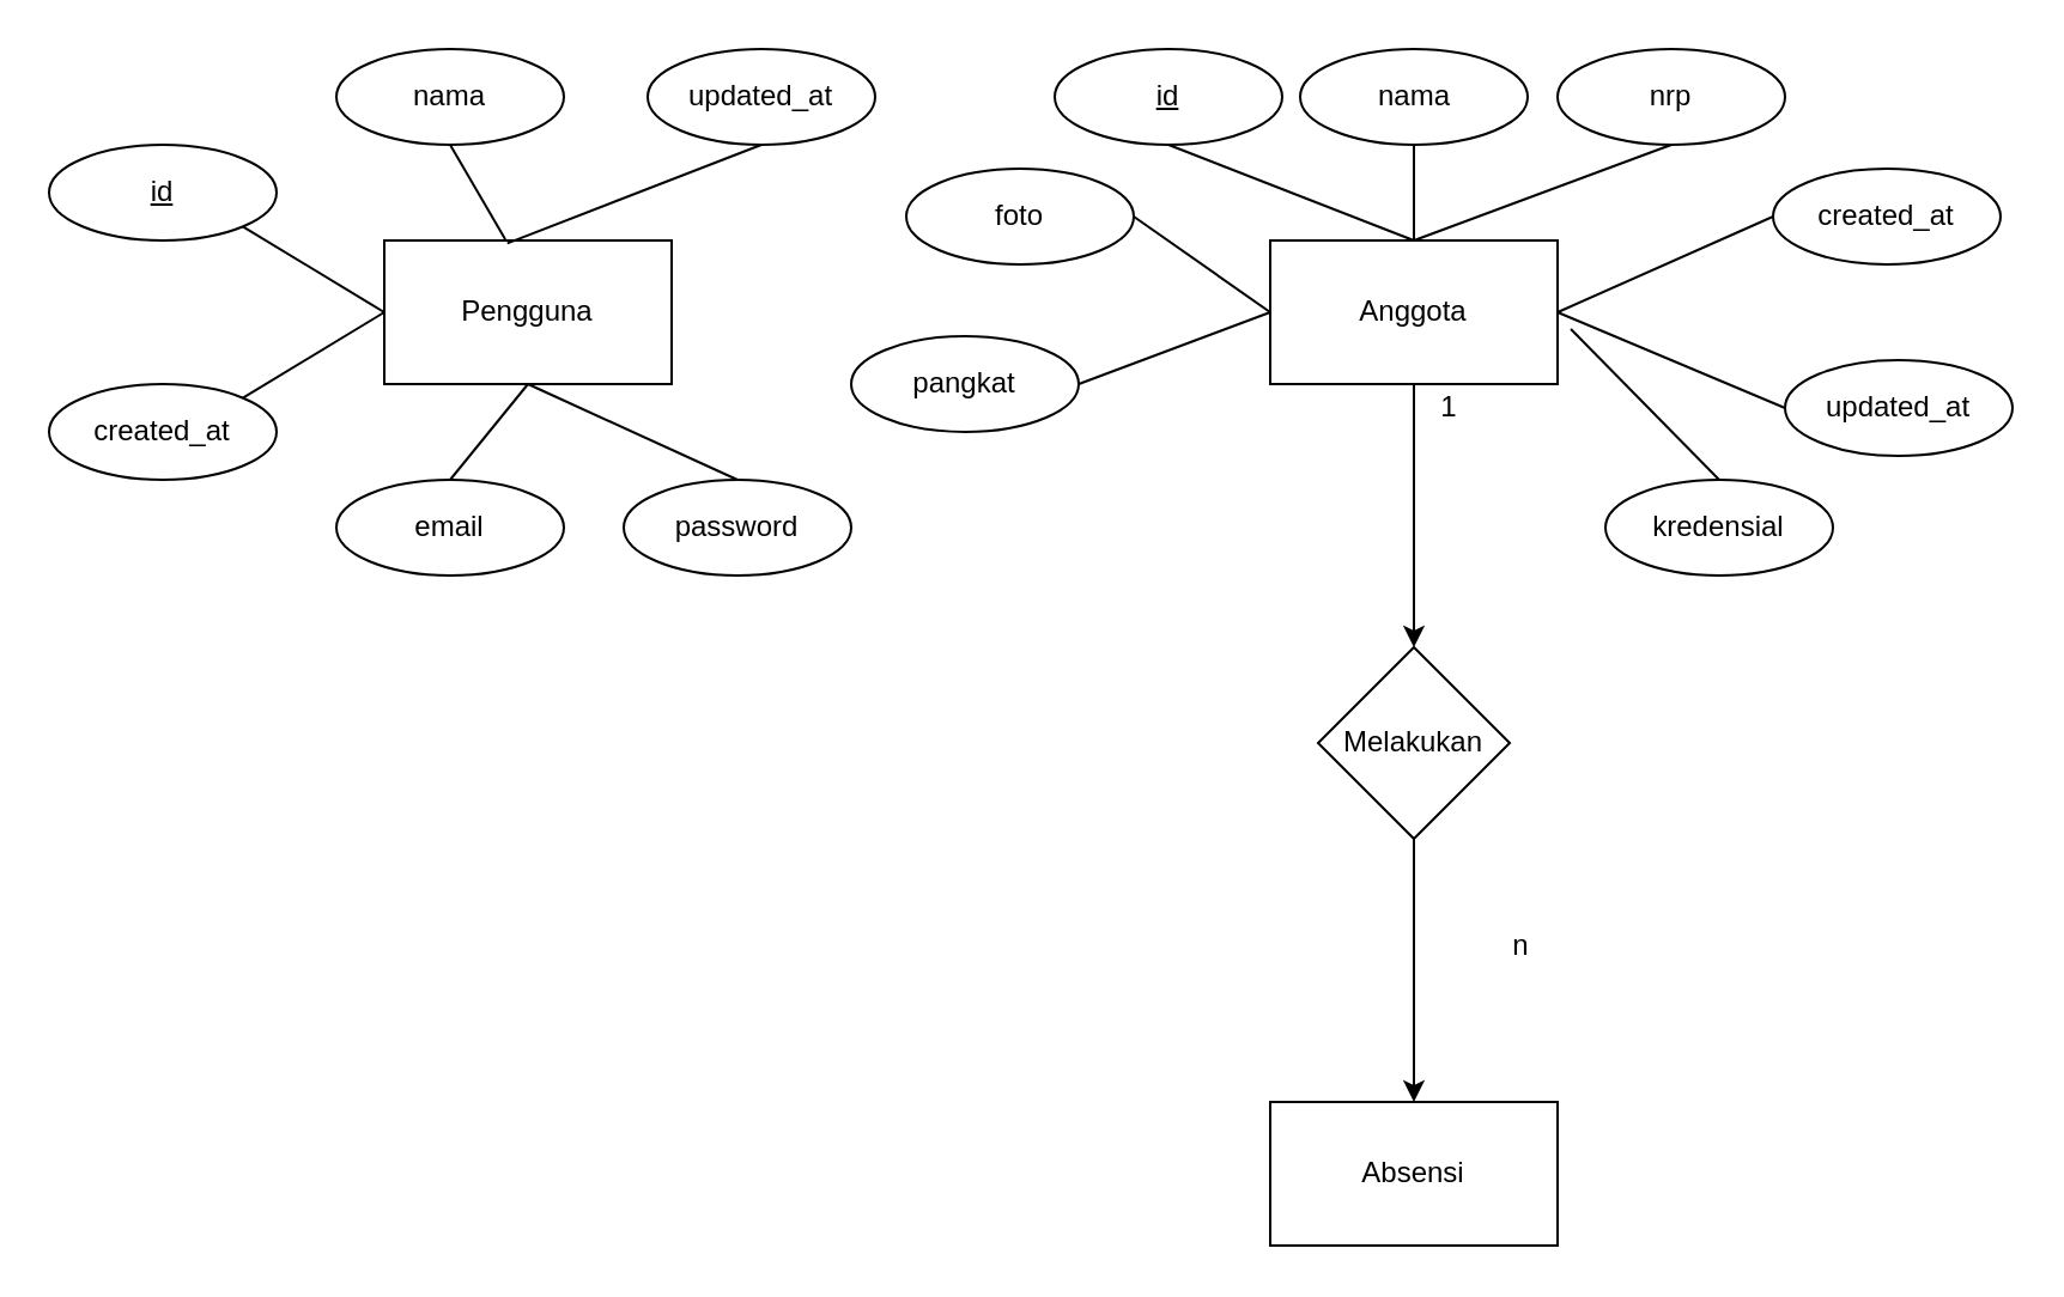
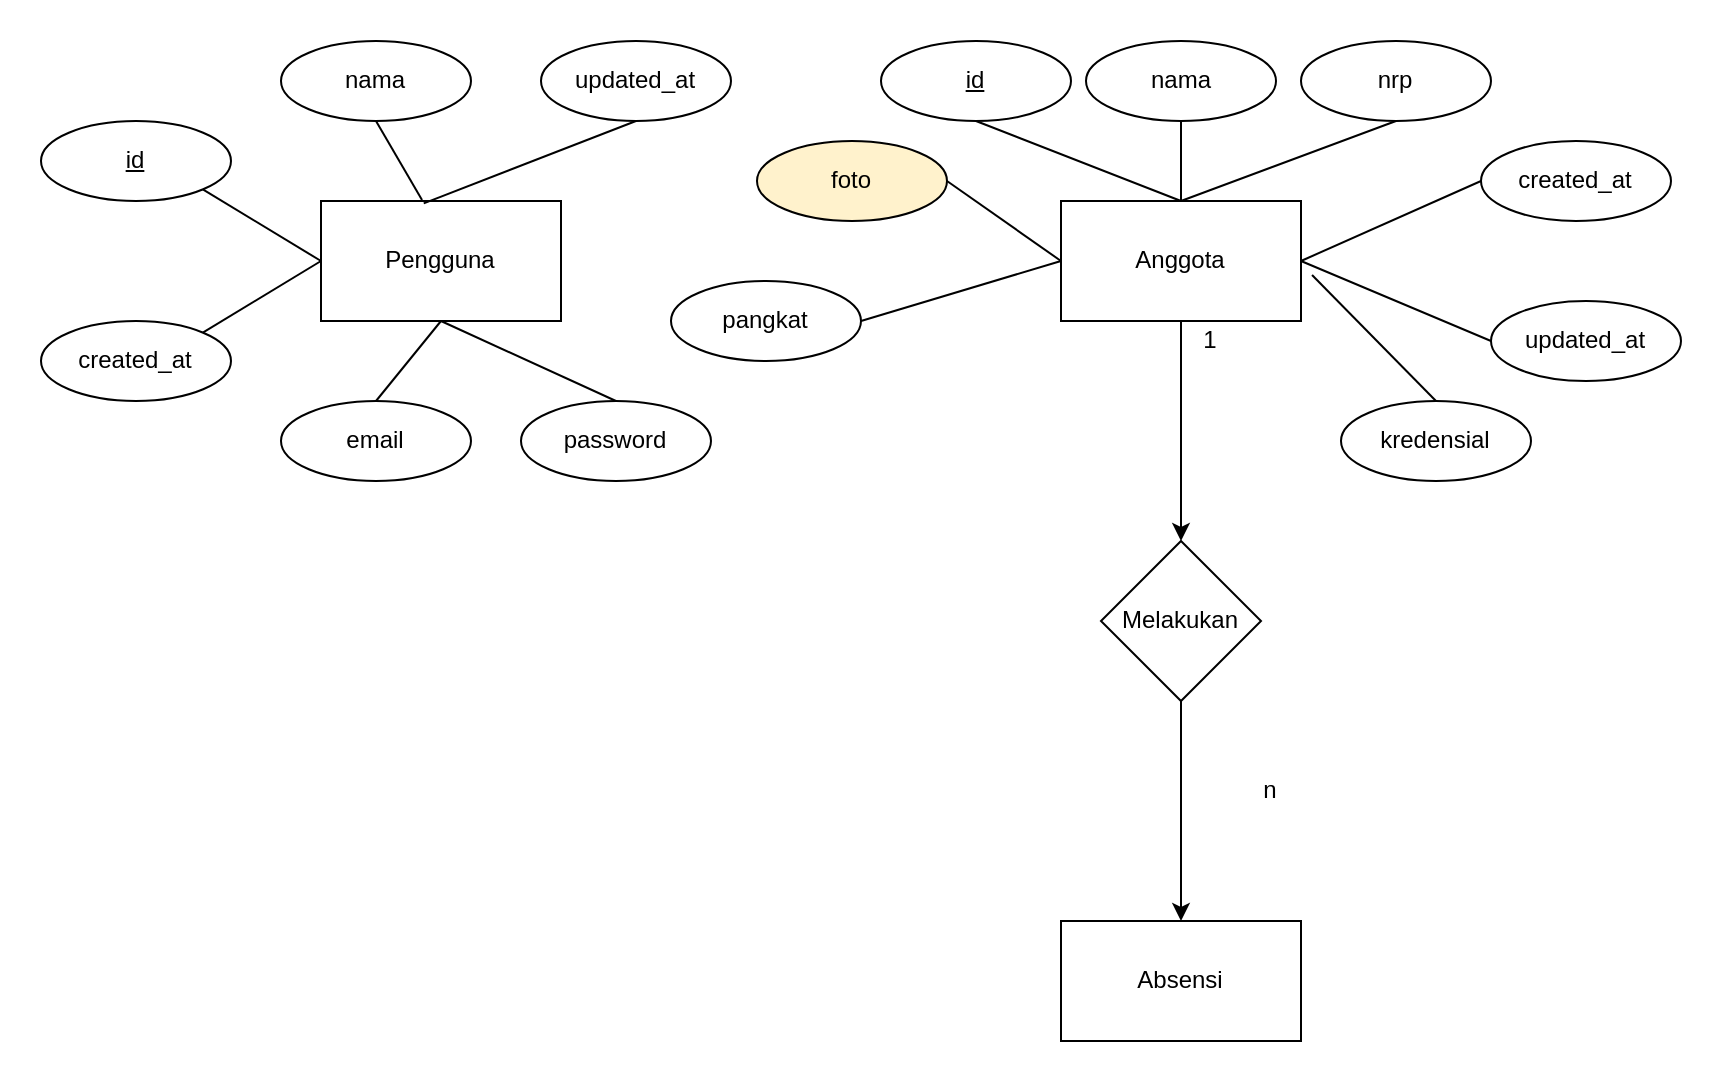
  <mxCell id="0" />
  <mxCell id="1" parent="0" />
  <mxCell id="2" value="Pengguna" style="whiteSpace=wrap;html=1;" vertex="1" parent="1"><mxGeometry x="160" y="100" width="120" height="60" as="geometry" /></mxCell>
  <mxCell id="3" style="edgeStyle=orthogonalEdgeStyle;rounded=0;orthogonalLoop=1;jettySize=auto;html=1;exitX=0.5;exitY=1;exitDx=0;exitDy=0;entryX=0.5;entryY=0;entryDx=0;entryDy=0;" edge="1" parent="1" source="4" target="7"><mxGeometry relative="1" as="geometry" /></mxCell>
  <mxCell id="4" value="Anggota" style="whiteSpace=wrap;html=1;" vertex="1" parent="1"><mxGeometry x="530" y="100" width="120" height="60" as="geometry" /></mxCell>
  <mxCell id="5" value="Absensi" style="whiteSpace=wrap;html=1;" vertex="1" parent="1"><mxGeometry x="530" y="460" width="120" height="60" as="geometry" /></mxCell>
  <mxCell id="6" style="edgeStyle=orthogonalEdgeStyle;rounded=0;orthogonalLoop=1;jettySize=auto;html=1;exitX=0.5;exitY=1;exitDx=0;exitDy=0;entryX=0.5;entryY=0;entryDx=0;entryDy=0;" edge="1" parent="1" source="7" target="5"><mxGeometry relative="1" as="geometry" /></mxCell>
  <mxCell id="7" value="Melakukan" style="rhombus;whiteSpace=wrap;html=1;" vertex="1" parent="1"><mxGeometry x="550" y="270" width="80" height="80" as="geometry" /></mxCell>
  <mxCell id="8" value="1" style="text;html=1;strokeColor=none;fillColor=none;align=center;verticalAlign=middle;whiteSpace=wrap;rounded=0;" vertex="1" parent="1"><mxGeometry x="595" y="160" width="20" height="20" as="geometry" /></mxCell>
  <mxCell id="9" value="n" style="text;html=1;strokeColor=none;fillColor=none;align=center;verticalAlign=middle;whiteSpace=wrap;rounded=0;" vertex="1" parent="1"><mxGeometry x="625" y="385" width="20" height="20" as="geometry" /></mxCell>
  <mxCell id="10" style="rounded=0;orthogonalLoop=1;jettySize=auto;html=1;exitX=1;exitY=1;exitDx=0;exitDy=0;entryX=0;entryY=0.5;entryDx=0;entryDy=0;endArrow=none;endFill=0;" edge="1" parent="1" source="11" target="2"><mxGeometry relative="1" as="geometry" /></mxCell>
  <mxCell id="11" value="&lt;u&gt;id&lt;/u&gt;" style="ellipse;whiteSpace=wrap;html=1;" vertex="1" parent="1"><mxGeometry x="20" y="60" width="95" height="40" as="geometry" /></mxCell>
  <mxCell id="12" style="edgeStyle=none;rounded=0;orthogonalLoop=1;jettySize=auto;html=1;exitX=0.5;exitY=1;exitDx=0;exitDy=0;entryX=0.421;entryY=-0.008;entryDx=0;entryDy=0;entryPerimeter=0;endArrow=none;endFill=0;" edge="1" parent="1" source="13" target="2"><mxGeometry relative="1" as="geometry" /></mxCell>
  <mxCell id="13" value="nama" style="ellipse;whiteSpace=wrap;html=1;" vertex="1" parent="1"><mxGeometry x="140" y="20" width="95" height="40" as="geometry" /></mxCell>
  <mxCell id="14" style="edgeStyle=none;rounded=0;orthogonalLoop=1;jettySize=auto;html=1;exitX=0.5;exitY=0;exitDx=0;exitDy=0;entryX=0.5;entryY=1;entryDx=0;entryDy=0;endArrow=none;endFill=0;" edge="1" parent="1" source="15" target="2"><mxGeometry relative="1" as="geometry" /></mxCell>
  <mxCell id="15" value="email" style="ellipse;whiteSpace=wrap;html=1;" vertex="1" parent="1"><mxGeometry x="140" y="200" width="95" height="40" as="geometry" /></mxCell>
  <mxCell id="16" style="edgeStyle=none;rounded=0;orthogonalLoop=1;jettySize=auto;html=1;exitX=0.5;exitY=0;exitDx=0;exitDy=0;endArrow=none;endFill=0;" edge="1" parent="1" source="17"><mxGeometry relative="1" as="geometry"><mxPoint x="220" y="160" as="targetPoint" /></mxGeometry></mxCell>
  <mxCell id="17" value="password" style="ellipse;whiteSpace=wrap;html=1;" vertex="1" parent="1"><mxGeometry x="260" y="200" width="95" height="40" as="geometry" /></mxCell>
  <mxCell id="18" style="rounded=0;orthogonalLoop=1;jettySize=auto;html=1;exitX=1;exitY=0;exitDx=0;exitDy=0;endArrow=none;endFill=0;" edge="1" parent="1" source="19"><mxGeometry relative="1" as="geometry"><mxPoint x="160" y="130" as="targetPoint" /></mxGeometry></mxCell>
  <mxCell id="19" value="created_at" style="ellipse;whiteSpace=wrap;html=1;" vertex="1" parent="1"><mxGeometry x="20" y="160" width="95" height="40" as="geometry" /></mxCell>
  <mxCell id="20" style="edgeStyle=none;rounded=0;orthogonalLoop=1;jettySize=auto;html=1;exitX=0.5;exitY=1;exitDx=0;exitDy=0;entryX=0.428;entryY=0.02;entryDx=0;entryDy=0;entryPerimeter=0;endArrow=none;endFill=0;" edge="1" parent="1" source="21" target="2"><mxGeometry relative="1" as="geometry" /></mxCell>
  <mxCell id="21" value="updated_at" style="ellipse;whiteSpace=wrap;html=1;" vertex="1" parent="1"><mxGeometry x="270" y="20" width="95" height="40" as="geometry" /></mxCell>
  <mxCell id="22" style="edgeStyle=orthogonalEdgeStyle;rounded=0;orthogonalLoop=1;jettySize=auto;html=1;exitX=0.5;exitY=1;exitDx=0;exitDy=0;" edge="1" parent="1" source="21" target="21"><mxGeometry relative="1" as="geometry" /></mxCell>
  <mxCell id="23" style="edgeStyle=none;rounded=0;orthogonalLoop=1;jettySize=auto;html=1;exitX=0.5;exitY=1;exitDx=0;exitDy=0;entryX=0.5;entryY=0;entryDx=0;entryDy=0;endArrow=none;endFill=0;" edge="1" parent="1" source="24" target="4"><mxGeometry relative="1" as="geometry" /></mxCell>
  <mxCell id="24" value="&lt;u&gt;id&lt;/u&gt;" style="ellipse;whiteSpace=wrap;html=1;" vertex="1" parent="1"><mxGeometry x="440" y="20" width="95" height="40" as="geometry" /></mxCell>
  <mxCell id="25" style="edgeStyle=none;rounded=0;orthogonalLoop=1;jettySize=auto;html=1;exitX=0.5;exitY=1;exitDx=0;exitDy=0;endArrow=none;endFill=0;" edge="1" parent="1" source="26"><mxGeometry relative="1" as="geometry"><mxPoint x="590" y="100" as="targetPoint" /></mxGeometry></mxCell>
  <mxCell id="26" value="nama" style="ellipse;whiteSpace=wrap;html=1;" vertex="1" parent="1"><mxGeometry x="542.5" y="20" width="95" height="40" as="geometry" /></mxCell>
  <mxCell id="27" style="edgeStyle=none;rounded=0;orthogonalLoop=1;jettySize=auto;html=1;exitX=0;exitY=0.5;exitDx=0;exitDy=0;entryX=1;entryY=0.5;entryDx=0;entryDy=0;endArrow=none;endFill=0;" edge="1" parent="1" source="28" target="4"><mxGeometry relative="1" as="geometry" /></mxCell>
  <mxCell id="28" value="created_at" style="ellipse;whiteSpace=wrap;html=1;" vertex="1" parent="1"><mxGeometry x="740" y="70" width="95" height="40" as="geometry" /></mxCell>
  <mxCell id="29" style="edgeStyle=none;rounded=0;orthogonalLoop=1;jettySize=auto;html=1;exitX=0;exitY=0.5;exitDx=0;exitDy=0;endArrow=none;endFill=0;" edge="1" parent="1" source="30"><mxGeometry relative="1" as="geometry"><mxPoint x="650" y="130" as="targetPoint" /></mxGeometry></mxCell>
  <mxCell id="30" value="updated_at" style="ellipse;whiteSpace=wrap;html=1;" vertex="1" parent="1"><mxGeometry x="745" y="150" width="95" height="40" as="geometry" /></mxCell>
  <mxCell id="31" style="edgeStyle=none;rounded=0;orthogonalLoop=1;jettySize=auto;html=1;exitX=0.5;exitY=1;exitDx=0;exitDy=0;endArrow=none;endFill=0;" edge="1" parent="1" source="32"><mxGeometry relative="1" as="geometry"><mxPoint x="590" y="100" as="targetPoint" /></mxGeometry></mxCell>
  <mxCell id="32" value="nrp" style="ellipse;whiteSpace=wrap;html=1;" vertex="1" parent="1"><mxGeometry x="650" y="20" width="95" height="40" as="geometry" /></mxCell>
  <mxCell id="33" style="edgeStyle=none;rounded=0;orthogonalLoop=1;jettySize=auto;html=1;exitX=1;exitY=0.5;exitDx=0;exitDy=0;entryX=0;entryY=0.5;entryDx=0;entryDy=0;endArrow=none;endFill=0;" edge="1" parent="1" source="34" target="4"><mxGeometry relative="1" as="geometry" /></mxCell>
- <mxCell id="34" value="foto" style="ellipse;whiteSpace=wrap;html=1;" vertex="1" parent="1"><mxGeometry x="378" y="70" width="95" height="40" as="geometry" /></mxCell>
+ <mxCell id="34" value="foto" style="ellipse;whiteSpace=wrap;html=1;fillColor=#fff2cc;" vertex="1" parent="1"><mxGeometry x="378" y="70" width="95" height="40" as="geometry" /></mxCell>
  <mxCell id="35" style="edgeStyle=none;rounded=0;orthogonalLoop=1;jettySize=auto;html=1;exitX=1;exitY=0.5;exitDx=0;exitDy=0;endArrow=none;endFill=0;" edge="1" parent="1" source="36"><mxGeometry relative="1" as="geometry"><mxPoint x="530" y="130" as="targetPoint" /></mxGeometry></mxCell>
- <mxCell id="36" value="pangkat" style="ellipse;whiteSpace=wrap;html=1;" vertex="1" parent="1"><mxGeometry x="355" y="140" width="95" height="40" as="geometry" /></mxCell>
+ <mxCell id="36" value="pangkat" style="ellipse;whiteSpace=wrap;html=1;" vertex="1" parent="1"><mxGeometry x="335" y="140" width="95" height="40" as="geometry" /></mxCell>
  <mxCell id="37" style="edgeStyle=none;rounded=0;orthogonalLoop=1;jettySize=auto;html=1;exitX=0.5;exitY=0;exitDx=0;exitDy=0;entryX=1.046;entryY=0.617;entryDx=0;entryDy=0;entryPerimeter=0;endArrow=none;endFill=0;" edge="1" parent="1" source="38" target="4"><mxGeometry relative="1" as="geometry" /></mxCell>
  <mxCell id="38" value="kredensial" style="ellipse;whiteSpace=wrap;html=1;" vertex="1" parent="1"><mxGeometry x="670" y="200" width="95" height="40" as="geometry" /></mxCell>
